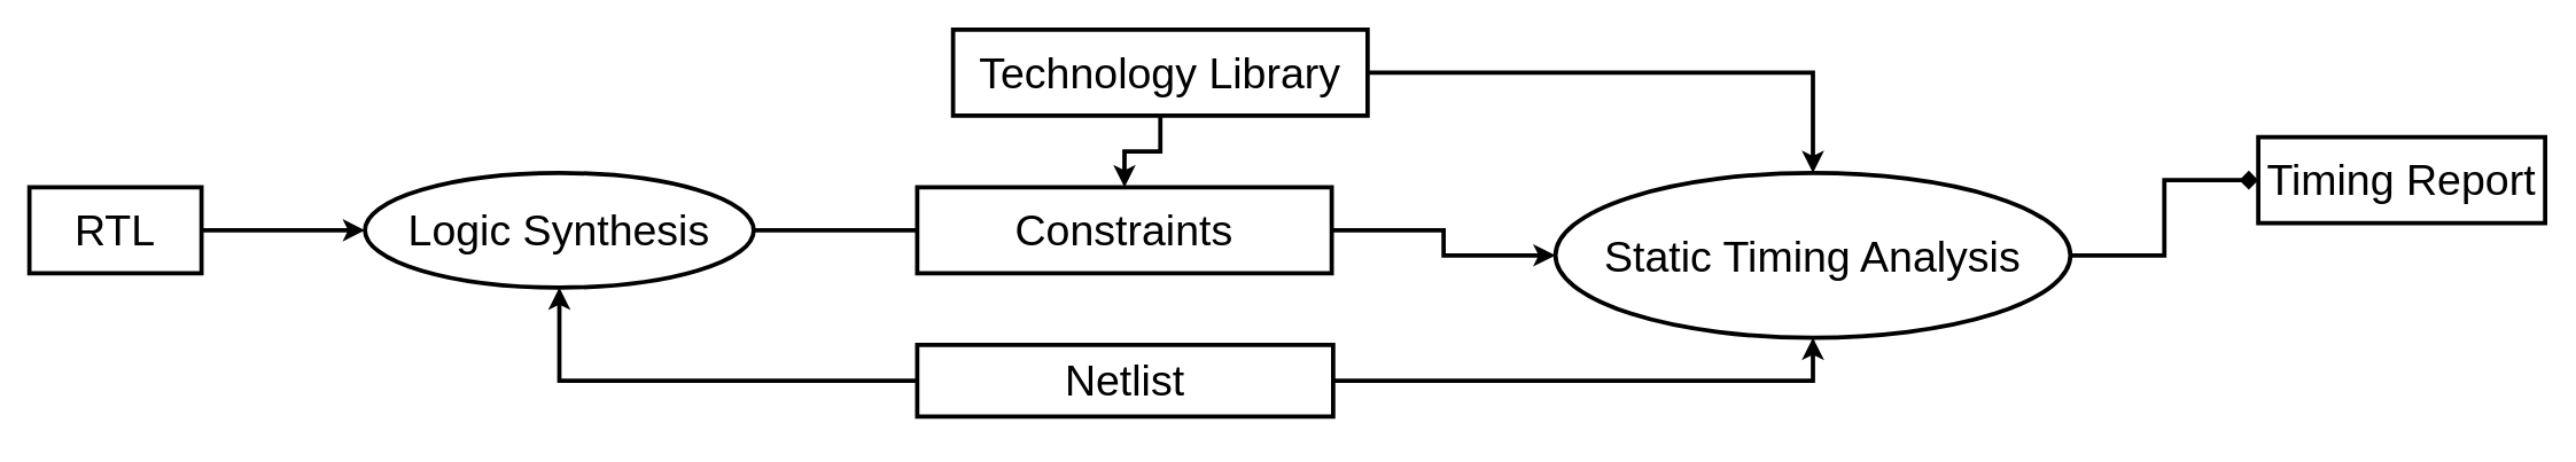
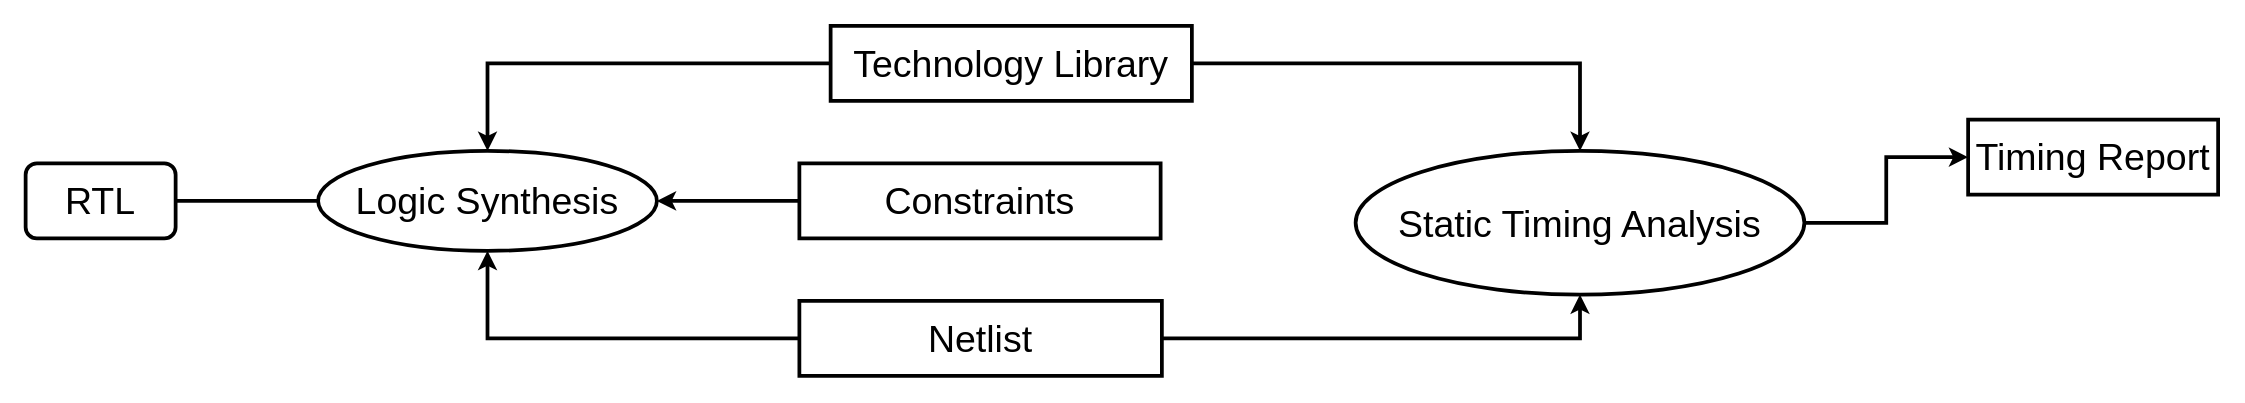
  <mxCell id="0" />
  <mxCell id="1" parent="0" />
- <mxCell id="2" value="" style="edgeStyle=orthogonalEdgeStyle;rounded=0;orthogonalLoop=1;jettySize=auto;html=1;strokeWidth=3;fontSize=30;" edge="1" parent="1" source="3" target="4"><mxGeometry relative="1" as="geometry" /></mxCell>
- <mxCell id="3" value="RTL" style="rounded=0;whiteSpace=wrap;html=1;strokeWidth=3;fontSize=30;" vertex="1" parent="1"><mxGeometry x="20" y="130" width="120" height="60" as="geometry" /></mxCell>
+ <mxCell id="2" value="" style="edgeStyle=orthogonalEdgeStyle;rounded=0;orthogonalLoop=1;jettySize=auto;html=1;strokeWidth=3;fontSize=30;endArrow=none;" edge="1" parent="1" source="3" target="4"><mxGeometry relative="1" as="geometry" /></mxCell>
+ <mxCell id="3" value="RTL" style="whiteSpace=wrap;html=1;strokeWidth=3;fontSize=30;rounded=1;" vertex="1" parent="1"><mxGeometry x="20" y="130" width="120" height="60" as="geometry" /></mxCell>
  <mxCell id="4" value="Logic Synthesis" style="ellipse;whiteSpace=wrap;html=1;strokeWidth=3;fontSize=30;" vertex="1" parent="1"><mxGeometry x="254" y="120" width="271" height="80" as="geometry" /></mxCell>
- <mxCell id="5" style="edgeStyle=orthogonalEdgeStyle;rounded=0;orthogonalLoop=1;jettySize=auto;html=1;strokeWidth=3;fontSize=30;" edge="1" parent="1" source="7" target="10"><mxGeometry relative="1" as="geometry" /></mxCell>
+ <mxCell id="5" style="edgeStyle=orthogonalEdgeStyle;rounded=0;orthogonalLoop=1;jettySize=auto;html=1;entryX=0.5;entryY=0;entryDx=0;entryDy=0;strokeWidth=3;fontSize=30;" edge="1" parent="1" source="7" target="4"><mxGeometry relative="1" as="geometry" /></mxCell>
  <mxCell id="6" style="edgeStyle=orthogonalEdgeStyle;rounded=0;orthogonalLoop=1;jettySize=auto;html=1;entryX=0.5;entryY=0;entryDx=0;entryDy=0;strokeWidth=3;fontSize=30;" edge="1" parent="1" source="7" target="15"><mxGeometry relative="1" as="geometry" /></mxCell>
  <mxCell id="7" value="Technology Library" style="rounded=0;whiteSpace=wrap;html=1;strokeWidth=3;fontSize=30;" vertex="1" parent="1"><mxGeometry x="664" y="20" width="289" height="60" as="geometry" /></mxCell>
- <mxCell id="8" value="" style="edgeStyle=orthogonalEdgeStyle;rounded=0;orthogonalLoop=1;jettySize=auto;html=1;strokeWidth=3;fontSize=30;endArrow=none;" edge="1" parent="1" source="10" target="4"><mxGeometry relative="1" as="geometry" /></mxCell>
- <mxCell id="9" value="" style="edgeStyle=orthogonalEdgeStyle;rounded=0;orthogonalLoop=1;jettySize=auto;html=1;strokeWidth=3;fontSize=30;" edge="1" parent="1" source="10" target="15"><mxGeometry relative="1" as="geometry" /></mxCell>
+ <mxCell id="8" value="" style="edgeStyle=orthogonalEdgeStyle;rounded=0;orthogonalLoop=1;jettySize=auto;html=1;strokeWidth=3;fontSize=30;" edge="1" parent="1" source="10" target="4"><mxGeometry relative="1" as="geometry" /></mxCell>
  <mxCell id="10" value="Constraints" style="rounded=0;whiteSpace=wrap;html=1;strokeWidth=3;fontSize=30;" vertex="1" parent="1"><mxGeometry x="639" y="130" width="289" height="60" as="geometry" /></mxCell>
  <mxCell id="11" style="edgeStyle=orthogonalEdgeStyle;rounded=0;orthogonalLoop=1;jettySize=auto;html=1;entryX=0.5;entryY=1;entryDx=0;entryDy=0;strokeWidth=3;fontSize=30;" edge="1" parent="1" source="13" target="4"><mxGeometry relative="1" as="geometry" /></mxCell>
  <mxCell id="12" style="edgeStyle=orthogonalEdgeStyle;rounded=0;orthogonalLoop=1;jettySize=auto;html=1;entryX=0.5;entryY=1;entryDx=0;entryDy=0;strokeWidth=3;fontSize=30;" edge="1" parent="1" source="13" target="15"><mxGeometry relative="1" as="geometry" /></mxCell>
- <mxCell id="13" value="Netlist" style="rounded=0;whiteSpace=wrap;html=1;strokeWidth=3;fontSize=30;" vertex="1" parent="1"><mxGeometry x="639" y="240" width="290" height="50" as="geometry" /></mxCell>
- <mxCell id="14" value="" style="edgeStyle=orthogonalEdgeStyle;rounded=0;orthogonalLoop=1;jettySize=auto;html=1;strokeWidth=3;fontSize=30;endArrow=diamond;" edge="1" parent="1" source="15" target="16"><mxGeometry relative="1" as="geometry" /></mxCell>
+ <mxCell id="13" value="Netlist" style="rounded=0;whiteSpace=wrap;html=1;strokeWidth=3;fontSize=30;" vertex="1" parent="1"><mxGeometry x="639" y="240" width="290" height="60" as="geometry" /></mxCell>
+ <mxCell id="14" value="" style="edgeStyle=orthogonalEdgeStyle;rounded=0;orthogonalLoop=1;jettySize=auto;html=1;strokeWidth=3;fontSize=30;" edge="1" parent="1" source="15" target="16"><mxGeometry relative="1" as="geometry" /></mxCell>
  <mxCell id="15" value="Static Timing Analysis" style="ellipse;whiteSpace=wrap;html=1;strokeWidth=3;fontSize=30;" vertex="1" parent="1"><mxGeometry x="1084" y="120" width="359" height="115" as="geometry" /></mxCell>
  <mxCell id="16" value="Timing Report" style="rounded=0;whiteSpace=wrap;html=1;strokeWidth=3;fontSize=30;" vertex="1" parent="1"><mxGeometry x="1574" y="95" width="200" height="60" as="geometry" /></mxCell>
